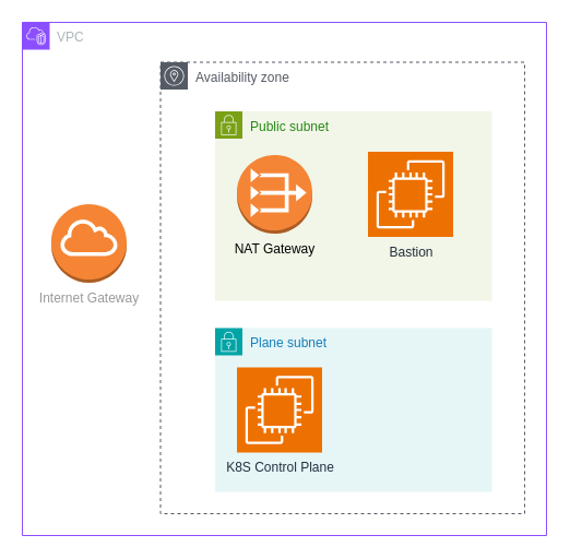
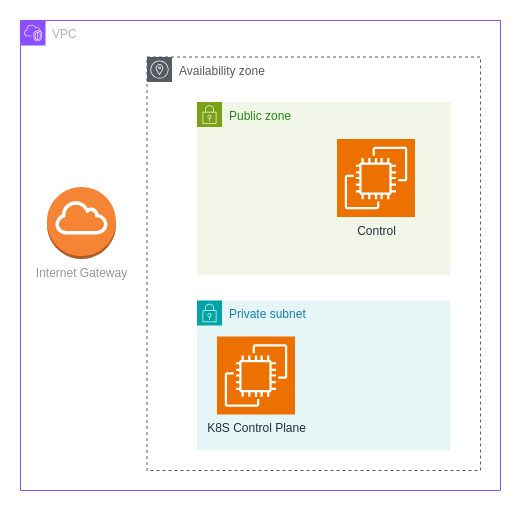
  <mxCell id="0" />
  <mxCell id="1" parent="0" />
  <mxCell id="2" value="VPC" style="points=[[0,0],[0.25,0],[0.5,0],[0.75,0],[1,0],[1,0.25],[1,0.5],[1,0.75],[1,1],[0.75,1],[0.5,1],[0.25,1],[0,1],[0,0.75],[0,0.5],[0,0.25]];outlineConnect=0;gradientColor=none;html=1;whiteSpace=wrap;fontSize=12;fontStyle=0;container=1;pointerEvents=0;collapsible=0;recursiveResize=0;shape=mxgraph.aws4.group;grIcon=mxgraph.aws4.group_vpc2;strokeColor=#8C4FFF;fillColor=none;verticalAlign=top;align=left;spacingLeft=30;fontColor=#AAB7B8;dashed=0;" parent="1" vertex="1"><mxGeometry x="20" y="20" width="480" height="470" as="geometry" /></mxCell>
  <mxCell id="3" value="&lt;font style=&quot;color: rgb(153, 153, 153);&quot;&gt;Internet Gateway&lt;/font&gt;" style="outlineConnect=0;dashed=0;verticalLabelPosition=bottom;verticalAlign=top;align=center;html=1;shape=mxgraph.aws3.internet_gateway;fillColor=#F58534;gradientColor=none;" parent="2" vertex="1"><mxGeometry x="26.5" y="166.5" width="69" height="72" as="geometry" /></mxCell>
  <mxCell id="4" value="Availability zone" style="sketch=0;outlineConnect=0;gradientColor=none;html=1;whiteSpace=wrap;fontSize=12;fontStyle=0;shape=mxgraph.aws4.group;grIcon=mxgraph.aws4.group_availability_zone;strokeColor=#545B64;fillColor=none;verticalAlign=top;align=left;spacingLeft=30;fontColor=#545B64;dashed=1;" parent="2" vertex="1"><mxGeometry x="126.5" y="36.5" width="333.5" height="413.5" as="geometry" /></mxCell>
- <mxCell id="5" value="Public subnet" style="points=[[0,0],[0.25,0],[0.5,0],[0.75,0],[1,0],[1,0.25],[1,0.5],[1,0.75],[1,1],[0.75,1],[0.5,1],[0.25,1],[0,1],[0,0.75],[0,0.5],[0,0.25]];outlineConnect=0;gradientColor=none;html=1;whiteSpace=wrap;fontSize=12;fontStyle=0;container=1;pointerEvents=0;collapsible=0;recursiveResize=0;shape=mxgraph.aws4.group;grIcon=mxgraph.aws4.group_security_group;grStroke=0;strokeColor=#7AA116;fillColor=#F2F6E8;verticalAlign=top;align=left;spacingLeft=30;fontColor=#248814;dashed=0;" parent="2" vertex="1"><mxGeometry x="176.5" y="81.5" width="253.5" height="173.5" as="geometry" /></mxCell>
- <mxCell id="6" value="NAT Gateway" style="outlineConnect=0;dashed=0;verticalLabelPosition=bottom;verticalAlign=top;align=center;html=1;shape=mxgraph.aws3.vpc_nat_gateway;fillColor=#F58536;gradientColor=none;" parent="5" vertex="1"><mxGeometry x="20" y="40" width="69" height="72" as="geometry" /></mxCell>
- <mxCell id="7" value="Bastion" style="sketch=0;points=[[0,0,0],[0.25,0,0],[0.5,0,0],[0.75,0,0],[1,0,0],[0,1,0],[0.25,1,0],[0.5,1,0],[0.75,1,0],[1,1,0],[0,0.25,0],[0,0.5,0],[0,0.75,0],[1,0.25,0],[1,0.5,0],[1,0.75,0]];outlineConnect=0;fontColor=#232F3E;fillColor=#ED7100;strokeColor=#ffffff;dashed=0;verticalLabelPosition=bottom;verticalAlign=top;align=center;html=1;fontSize=12;fontStyle=0;aspect=fixed;shape=mxgraph.aws4.resourceIcon;resIcon=mxgraph.aws4.ec2;" parent="5" vertex="1"><mxGeometry x="140" y="37" width="78" height="78" as="geometry" /></mxCell>
- <mxCell id="8" value="Plane subnet" style="points=[[0,0],[0.25,0],[0.5,0],[0.75,0],[1,0],[1,0.25],[1,0.5],[1,0.75],[1,1],[0.75,1],[0.5,1],[0.25,1],[0,1],[0,0.75],[0,0.5],[0,0.25]];outlineConnect=0;gradientColor=none;html=1;whiteSpace=wrap;fontSize=12;fontStyle=0;container=1;pointerEvents=0;collapsible=0;recursiveResize=0;shape=mxgraph.aws4.group;grIcon=mxgraph.aws4.group_security_group;grStroke=0;strokeColor=#00A4A6;fillColor=#E6F6F7;verticalAlign=top;align=left;spacingLeft=30;fontColor=#147EBA;dashed=0;" parent="2" vertex="1"><mxGeometry x="176.5" y="280" width="253.5" height="150" as="geometry" /></mxCell>
+ <mxCell id="5" value="Public zone" style="points=[[0,0],[0.25,0],[0.5,0],[0.75,0],[1,0],[1,0.25],[1,0.5],[1,0.75],[1,1],[0.75,1],[0.5,1],[0.25,1],[0,1],[0,0.75],[0,0.5],[0,0.25]];outlineConnect=0;gradientColor=none;html=1;whiteSpace=wrap;fontSize=12;fontStyle=0;container=1;pointerEvents=0;collapsible=0;recursiveResize=0;shape=mxgraph.aws4.group;grIcon=mxgraph.aws4.group_security_group;grStroke=0;strokeColor=#7AA116;fillColor=#F2F6E8;verticalAlign=top;align=left;spacingLeft=30;fontColor=#248814;dashed=0;" parent="2" vertex="1"><mxGeometry x="176.5" y="81.5" width="253.5" height="173.5" as="geometry" /></mxCell>
+ <mxCell id="7" value="Control" style="sketch=0;points=[[0,0,0],[0.25,0,0],[0.5,0,0],[0.75,0,0],[1,0,0],[0,1,0],[0.25,1,0],[0.5,1,0],[0.75,1,0],[1,1,0],[0,0.25,0],[0,0.5,0],[0,0.75,0],[1,0.25,0],[1,0.5,0],[1,0.75,0]];outlineConnect=0;fontColor=#232F3E;fillColor=#ED7100;strokeColor=#ffffff;dashed=0;verticalLabelPosition=bottom;verticalAlign=top;align=center;html=1;fontSize=12;fontStyle=0;aspect=fixed;shape=mxgraph.aws4.resourceIcon;resIcon=mxgraph.aws4.ec2;" parent="5" vertex="1"><mxGeometry x="140" y="37" width="78" height="78" as="geometry" /></mxCell>
+ <mxCell id="8" value="Private subnet" style="points=[[0,0],[0.25,0],[0.5,0],[0.75,0],[1,0],[1,0.25],[1,0.5],[1,0.75],[1,1],[0.75,1],[0.5,1],[0.25,1],[0,1],[0,0.75],[0,0.5],[0,0.25]];outlineConnect=0;gradientColor=none;html=1;whiteSpace=wrap;fontSize=12;fontStyle=0;container=1;pointerEvents=0;collapsible=0;recursiveResize=0;shape=mxgraph.aws4.group;grIcon=mxgraph.aws4.group_security_group;grStroke=0;strokeColor=#00A4A6;fillColor=#E6F6F7;verticalAlign=top;align=left;spacingLeft=30;fontColor=#147EBA;dashed=0;" parent="2" vertex="1"><mxGeometry x="176.5" y="280" width="253.5" height="150" as="geometry" /></mxCell>
  <mxCell id="9" value="K8S Control Plane" style="sketch=0;points=[[0,0,0],[0.25,0,0],[0.5,0,0],[0.75,0,0],[1,0,0],[0,1,0],[0.25,1,0],[0.5,1,0],[0.75,1,0],[1,1,0],[0,0.25,0],[0,0.5,0],[0,0.75,0],[1,0.25,0],[1,0.5,0],[1,0.75,0]];outlineConnect=0;fontColor=#232F3E;fillColor=#ED7100;strokeColor=#ffffff;dashed=0;verticalLabelPosition=bottom;verticalAlign=top;align=center;html=1;fontSize=12;fontStyle=0;aspect=fixed;shape=mxgraph.aws4.resourceIcon;resIcon=mxgraph.aws4.ec2;" parent="2" vertex="1"><mxGeometry x="196.5" y="316" width="78" height="78" as="geometry" /></mxCell>
